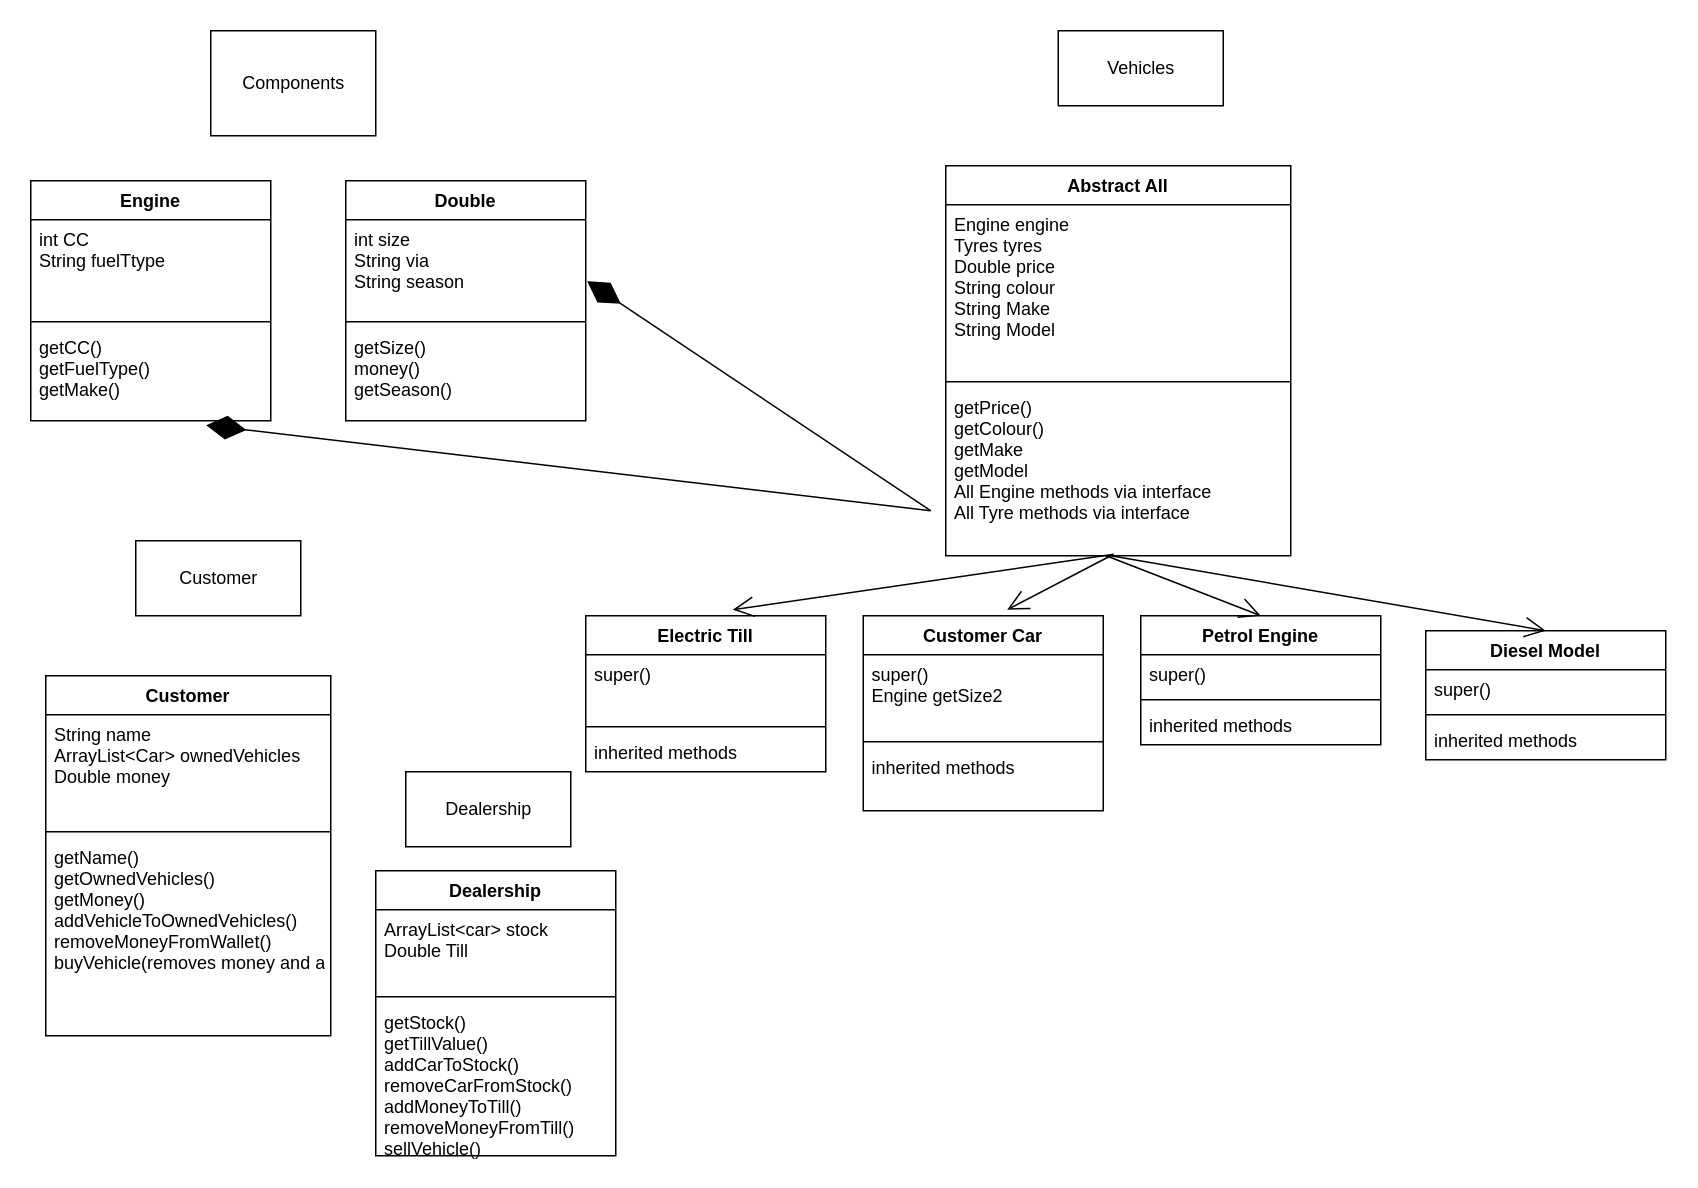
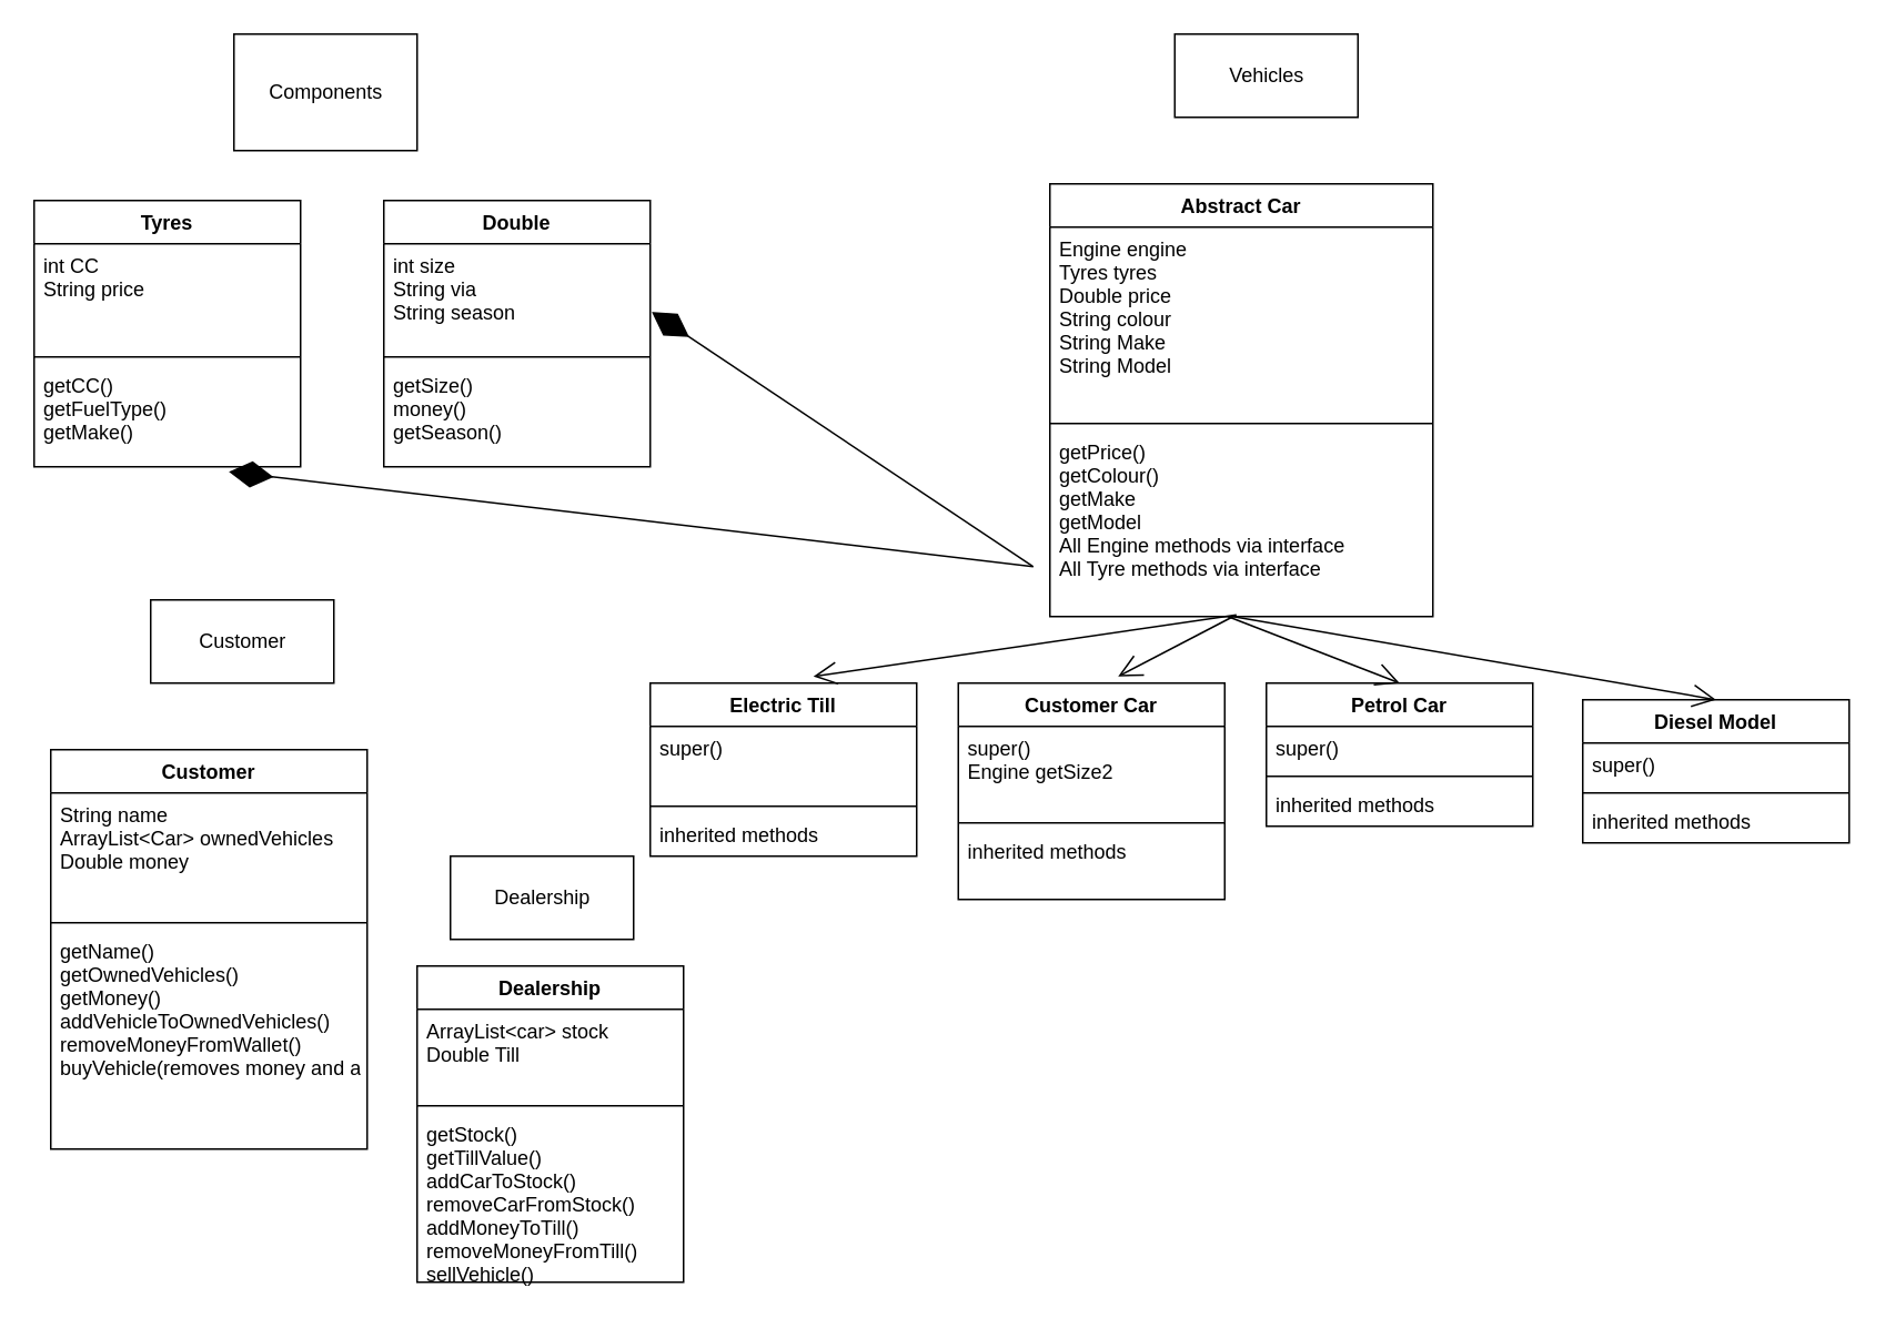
  <mxCell id="0" />
  <mxCell id="1" parent="0" />
- <mxCell id="2" value="Engine" style="swimlane;fontStyle=1;align=center;verticalAlign=top;childLayout=stackLayout;horizontal=1;startSize=26;horizontalStack=0;resizeParent=1;resizeParentMax=0;resizeLast=0;collapsible=1;marginBottom=0;" vertex="1" parent="1"><mxGeometry x="20" y="120" width="160" height="160" as="geometry" /></mxCell>
- <mxCell id="3" value="int CC&#10;String fuelTtype&#10;" style="text;strokeColor=none;fillColor=none;align=left;verticalAlign=top;spacingLeft=4;spacingRight=4;overflow=hidden;rotatable=0;points=[[0,0.5],[1,0.5]];portConstraint=eastwest;" vertex="1" parent="2"><mxGeometry y="26" width="160" height="64" as="geometry" /></mxCell>
+ <mxCell id="2" value="Tyres" style="swimlane;fontStyle=1;align=center;verticalAlign=top;childLayout=stackLayout;horizontal=1;startSize=26;horizontalStack=0;resizeParent=1;resizeParentMax=0;resizeLast=0;collapsible=1;marginBottom=0;" vertex="1" parent="1"><mxGeometry x="20" y="120" width="160" height="160" as="geometry" /></mxCell>
+ <mxCell id="3" value="int CC&#10;String price&#10;" style="text;strokeColor=none;fillColor=none;align=left;verticalAlign=top;spacingLeft=4;spacingRight=4;overflow=hidden;rotatable=0;points=[[0,0.5],[1,0.5]];portConstraint=eastwest;" vertex="1" parent="2"><mxGeometry y="26" width="160" height="64" as="geometry" /></mxCell>
  <mxCell id="4" value="" style="line;strokeWidth=1;fillColor=none;align=left;verticalAlign=middle;spacingTop=-1;spacingLeft=3;spacingRight=3;rotatable=0;labelPosition=right;points=[];portConstraint=eastwest;" vertex="1" parent="2"><mxGeometry y="90" width="160" height="8" as="geometry" /></mxCell>
  <mxCell id="5" value="getCC()&#10;getFuelType()&#10;getMake()" style="text;strokeColor=none;fillColor=none;align=left;verticalAlign=top;spacingLeft=4;spacingRight=4;overflow=hidden;rotatable=0;points=[[0,0.5],[1,0.5]];portConstraint=eastwest;" vertex="1" parent="2"><mxGeometry y="98" width="160" height="62" as="geometry" /></mxCell>
  <mxCell id="6" value="Components" style="html=1;" vertex="1" parent="1"><mxGeometry x="140" y="20" width="110" height="70" as="geometry" /></mxCell>
  <mxCell id="7" value="Double" style="swimlane;fontStyle=1;align=center;verticalAlign=top;childLayout=stackLayout;horizontal=1;startSize=26;horizontalStack=0;resizeParent=1;resizeParentMax=0;resizeLast=0;collapsible=1;marginBottom=0;" vertex="1" parent="1"><mxGeometry x="230" y="120" width="160" height="160" as="geometry" /></mxCell>
  <mxCell id="8" value="int size&#10;String via&#10;String season" style="text;strokeColor=none;fillColor=none;align=left;verticalAlign=top;spacingLeft=4;spacingRight=4;overflow=hidden;rotatable=0;points=[[0,0.5],[1,0.5]];portConstraint=eastwest;" vertex="1" parent="7"><mxGeometry y="26" width="160" height="64" as="geometry" /></mxCell>
  <mxCell id="9" value="" style="line;strokeWidth=1;fillColor=none;align=left;verticalAlign=middle;spacingTop=-1;spacingLeft=3;spacingRight=3;rotatable=0;labelPosition=right;points=[];portConstraint=eastwest;" vertex="1" parent="7"><mxGeometry y="90" width="160" height="8" as="geometry" /></mxCell>
  <mxCell id="10" value="getSize()&#10;money()&#10;getSeason()" style="text;strokeColor=none;fillColor=none;align=left;verticalAlign=top;spacingLeft=4;spacingRight=4;overflow=hidden;rotatable=0;points=[[0,0.5],[1,0.5]];portConstraint=eastwest;" vertex="1" parent="7"><mxGeometry y="98" width="160" height="62" as="geometry" /></mxCell>
  <mxCell id="11" value="Vehicles" style="html=1;" vertex="1" parent="1"><mxGeometry x="705" y="20" width="110" height="50" as="geometry" /></mxCell>
- <mxCell id="12" value="Abstract All" style="swimlane;fontStyle=1;align=center;verticalAlign=top;childLayout=stackLayout;horizontal=1;startSize=26;horizontalStack=0;resizeParent=1;resizeParentMax=0;resizeLast=0;collapsible=1;marginBottom=0;" vertex="1" parent="1"><mxGeometry x="630" y="110" width="230" height="260" as="geometry" /></mxCell>
+ <mxCell id="12" value="Abstract Car" style="swimlane;fontStyle=1;align=center;verticalAlign=top;childLayout=stackLayout;horizontal=1;startSize=26;horizontalStack=0;resizeParent=1;resizeParentMax=0;resizeLast=0;collapsible=1;marginBottom=0;" vertex="1" parent="1"><mxGeometry x="630" y="110" width="230" height="260" as="geometry" /></mxCell>
  <mxCell id="13" value="Engine engine&#10;Tyres tyres&#10;Double price&#10;String colour&#10;String Make&#10;String Model" style="text;strokeColor=none;fillColor=none;align=left;verticalAlign=top;spacingLeft=4;spacingRight=4;overflow=hidden;rotatable=0;points=[[0,0.5],[1,0.5]];portConstraint=eastwest;" vertex="1" parent="12"><mxGeometry y="26" width="230" height="114" as="geometry" /></mxCell>
  <mxCell id="14" value="" style="line;strokeWidth=1;fillColor=none;align=left;verticalAlign=middle;spacingTop=-1;spacingLeft=3;spacingRight=3;rotatable=0;labelPosition=right;points=[];portConstraint=eastwest;" vertex="1" parent="12"><mxGeometry y="140" width="230" height="8" as="geometry" /></mxCell>
  <mxCell id="15" value="getPrice()&#10;getColour()&#10;getMake&#10;getModel&#10;All Engine methods via interface&#10;All Tyre methods via interface" style="text;strokeColor=none;fillColor=none;align=left;verticalAlign=top;spacingLeft=4;spacingRight=4;overflow=hidden;rotatable=0;points=[[0,0.5],[1,0.5]];portConstraint=eastwest;" vertex="1" parent="12"><mxGeometry y="148" width="230" height="112" as="geometry" /></mxCell>
  <mxCell id="16" value="Customer" style="html=1;" vertex="1" parent="1"><mxGeometry x="90" y="360" width="110" height="50" as="geometry" /></mxCell>
  <mxCell id="17" value="Electric Till" style="swimlane;fontStyle=1;align=center;verticalAlign=top;childLayout=stackLayout;horizontal=1;startSize=26;horizontalStack=0;resizeParent=1;resizeParentMax=0;resizeLast=0;collapsible=1;marginBottom=0;" vertex="1" parent="1"><mxGeometry x="390" y="410" width="160" height="104" as="geometry" /></mxCell>
  <mxCell id="18" value="super()" style="text;strokeColor=none;fillColor=none;align=left;verticalAlign=top;spacingLeft=4;spacingRight=4;overflow=hidden;rotatable=0;points=[[0,0.5],[1,0.5]];portConstraint=eastwest;" vertex="1" parent="17"><mxGeometry y="26" width="160" height="44" as="geometry" /></mxCell>
  <mxCell id="19" value="" style="line;strokeWidth=1;fillColor=none;align=left;verticalAlign=middle;spacingTop=-1;spacingLeft=3;spacingRight=3;rotatable=0;labelPosition=right;points=[];portConstraint=eastwest;" vertex="1" parent="17"><mxGeometry y="70" width="160" height="8" as="geometry" /></mxCell>
  <mxCell id="20" value="inherited methods" style="text;strokeColor=none;fillColor=none;align=left;verticalAlign=top;spacingLeft=4;spacingRight=4;overflow=hidden;rotatable=0;points=[[0,0.5],[1,0.5]];portConstraint=eastwest;" vertex="1" parent="17"><mxGeometry y="78" width="160" height="26" as="geometry" /></mxCell>
  <mxCell id="21" value="Customer Car" style="swimlane;fontStyle=1;align=center;verticalAlign=top;childLayout=stackLayout;horizontal=1;startSize=26;horizontalStack=0;resizeParent=1;resizeParentMax=0;resizeLast=0;collapsible=1;marginBottom=0;" vertex="1" parent="1"><mxGeometry x="575" y="410" width="160" height="130" as="geometry" /></mxCell>
  <mxCell id="22" value="super()&#10;Engine getSize2" style="text;strokeColor=none;fillColor=none;align=left;verticalAlign=top;spacingLeft=4;spacingRight=4;overflow=hidden;rotatable=0;points=[[0,0.5],[1,0.5]];portConstraint=eastwest;" vertex="1" parent="21"><mxGeometry y="26" width="160" height="54" as="geometry" /></mxCell>
  <mxCell id="23" value="" style="line;strokeWidth=1;fillColor=none;align=left;verticalAlign=middle;spacingTop=-1;spacingLeft=3;spacingRight=3;rotatable=0;labelPosition=right;points=[];portConstraint=eastwest;" vertex="1" parent="21"><mxGeometry y="80" width="160" height="8" as="geometry" /></mxCell>
  <mxCell id="24" value="inherited methods" style="text;strokeColor=none;fillColor=none;align=left;verticalAlign=top;spacingLeft=4;spacingRight=4;overflow=hidden;rotatable=0;points=[[0,0.5],[1,0.5]];portConstraint=eastwest;" vertex="1" parent="21"><mxGeometry y="88" width="160" height="42" as="geometry" /></mxCell>
  <mxCell id="25" value="Diesel Model" style="swimlane;fontStyle=1;align=center;verticalAlign=top;childLayout=stackLayout;horizontal=1;startSize=26;horizontalStack=0;resizeParent=1;resizeParentMax=0;resizeLast=0;collapsible=1;marginBottom=0;" vertex="1" parent="1"><mxGeometry x="950" y="420" width="160" height="86" as="geometry" /></mxCell>
  <mxCell id="26" value="super()" style="text;strokeColor=none;fillColor=none;align=left;verticalAlign=top;spacingLeft=4;spacingRight=4;overflow=hidden;rotatable=0;points=[[0,0.5],[1,0.5]];portConstraint=eastwest;" vertex="1" parent="25"><mxGeometry y="26" width="160" height="26" as="geometry" /></mxCell>
  <mxCell id="27" value="" style="line;strokeWidth=1;fillColor=none;align=left;verticalAlign=middle;spacingTop=-1;spacingLeft=3;spacingRight=3;rotatable=0;labelPosition=right;points=[];portConstraint=eastwest;" vertex="1" parent="25"><mxGeometry y="52" width="160" height="8" as="geometry" /></mxCell>
  <mxCell id="28" value="inherited methods" style="text;strokeColor=none;fillColor=none;align=left;verticalAlign=top;spacingLeft=4;spacingRight=4;overflow=hidden;rotatable=0;points=[[0,0.5],[1,0.5]];portConstraint=eastwest;" vertex="1" parent="25"><mxGeometry y="60" width="160" height="26" as="geometry" /></mxCell>
- <mxCell id="29" value="Petrol Engine" style="swimlane;fontStyle=1;align=center;verticalAlign=top;childLayout=stackLayout;horizontal=1;startSize=26;horizontalStack=0;resizeParent=1;resizeParentMax=0;resizeLast=0;collapsible=1;marginBottom=0;" vertex="1" parent="1"><mxGeometry x="760" y="410" width="160" height="86" as="geometry" /></mxCell>
+ <mxCell id="29" value="Petrol Car" style="swimlane;fontStyle=1;align=center;verticalAlign=top;childLayout=stackLayout;horizontal=1;startSize=26;horizontalStack=0;resizeParent=1;resizeParentMax=0;resizeLast=0;collapsible=1;marginBottom=0;" vertex="1" parent="1"><mxGeometry x="760" y="410" width="160" height="86" as="geometry" /></mxCell>
  <mxCell id="30" value="super()" style="text;strokeColor=none;fillColor=none;align=left;verticalAlign=top;spacingLeft=4;spacingRight=4;overflow=hidden;rotatable=0;points=[[0,0.5],[1,0.5]];portConstraint=eastwest;" vertex="1" parent="29"><mxGeometry y="26" width="160" height="26" as="geometry" /></mxCell>
  <mxCell id="31" value="" style="line;strokeWidth=1;fillColor=none;align=left;verticalAlign=middle;spacingTop=-1;spacingLeft=3;spacingRight=3;rotatable=0;labelPosition=right;points=[];portConstraint=eastwest;" vertex="1" parent="29"><mxGeometry y="52" width="160" height="8" as="geometry" /></mxCell>
  <mxCell id="32" value="inherited methods" style="text;strokeColor=none;fillColor=none;align=left;verticalAlign=top;spacingLeft=4;spacingRight=4;overflow=hidden;rotatable=0;points=[[0,0.5],[1,0.5]];portConstraint=eastwest;" vertex="1" parent="29"><mxGeometry y="60" width="160" height="26" as="geometry" /></mxCell>
  <mxCell id="33" value="Customer" style="swimlane;fontStyle=1;align=center;verticalAlign=top;childLayout=stackLayout;horizontal=1;startSize=26;horizontalStack=0;resizeParent=1;resizeParentMax=0;resizeLast=0;collapsible=1;marginBottom=0;" vertex="1" parent="1"><mxGeometry x="30" y="450" width="190" height="240" as="geometry" /></mxCell>
  <mxCell id="34" value="String name&#10;ArrayList&lt;Car&gt; ownedVehicles&#10;Double money" style="text;strokeColor=none;fillColor=none;align=left;verticalAlign=top;spacingLeft=4;spacingRight=4;overflow=hidden;rotatable=0;points=[[0,0.5],[1,0.5]];portConstraint=eastwest;" vertex="1" parent="33"><mxGeometry y="26" width="190" height="74" as="geometry" /></mxCell>
  <mxCell id="35" value="" style="line;strokeWidth=1;fillColor=none;align=left;verticalAlign=middle;spacingTop=-1;spacingLeft=3;spacingRight=3;rotatable=0;labelPosition=right;points=[];portConstraint=eastwest;" vertex="1" parent="33"><mxGeometry y="100" width="190" height="8" as="geometry" /></mxCell>
  <mxCell id="36" value="getName()&#10;getOwnedVehicles()&#10;getMoney()&#10;addVehicleToOwnedVehicles()&#10;removeMoneyFromWallet()&#10;buyVehicle(removes money and adds to ownedVehicles)" style="text;strokeColor=none;fillColor=none;align=left;verticalAlign=top;spacingLeft=4;spacingRight=4;overflow=hidden;rotatable=0;points=[[0,0.5],[1,0.5]];portConstraint=eastwest;" vertex="1" parent="33"><mxGeometry y="108" width="190" height="132" as="geometry" /></mxCell>
  <mxCell id="37" value="Dealership" style="html=1;" vertex="1" parent="1"><mxGeometry x="270" y="514" width="110" height="50" as="geometry" /></mxCell>
  <mxCell id="38" value="Dealership" style="swimlane;fontStyle=1;align=center;verticalAlign=top;childLayout=stackLayout;horizontal=1;startSize=26;horizontalStack=0;resizeParent=1;resizeParentMax=0;resizeLast=0;collapsible=1;marginBottom=0;" vertex="1" parent="1"><mxGeometry x="250" y="580" width="160" height="190" as="geometry" /></mxCell>
  <mxCell id="39" value="ArrayList&lt;car&gt; stock&#10;Double Till" style="text;strokeColor=none;fillColor=none;align=left;verticalAlign=top;spacingLeft=4;spacingRight=4;overflow=hidden;rotatable=0;points=[[0,0.5],[1,0.5]];portConstraint=eastwest;" vertex="1" parent="38"><mxGeometry y="26" width="160" height="54" as="geometry" /></mxCell>
  <mxCell id="40" value="" style="line;strokeWidth=1;fillColor=none;align=left;verticalAlign=middle;spacingTop=-1;spacingLeft=3;spacingRight=3;rotatable=0;labelPosition=right;points=[];portConstraint=eastwest;" vertex="1" parent="38"><mxGeometry y="80" width="160" height="8" as="geometry" /></mxCell>
  <mxCell id="41" value="getStock()&#10;getTillValue()&#10;addCarToStock()&#10;removeCarFromStock()&#10;addMoneyToTill()&#10;removeMoneyFromTill()&#10;sellVehicle()" style="text;strokeColor=none;fillColor=none;align=left;verticalAlign=top;spacingLeft=4;spacingRight=4;overflow=hidden;rotatable=0;points=[[0,0.5],[1,0.5]];portConstraint=eastwest;" vertex="1" parent="38"><mxGeometry y="88" width="160" height="102" as="geometry" /></mxCell>
  <mxCell id="42" value="" style="endArrow=diamondThin;endFill=1;endSize=24;html=1;entryX=1.006;entryY=0.641;entryDx=0;entryDy=0;entryPerimeter=0;" edge="1" parent="1" target="8"><mxGeometry width="160" relative="1" as="geometry"><mxPoint x="620" y="340" as="sourcePoint" /><mxPoint x="570" y="340" as="targetPoint" /></mxGeometry></mxCell>
  <mxCell id="43" value="" style="endArrow=diamondThin;endFill=1;endSize=24;html=1;entryX=0.731;entryY=1.048;entryDx=0;entryDy=0;entryPerimeter=0;" edge="1" parent="1" target="5"><mxGeometry width="160" relative="1" as="geometry"><mxPoint x="620" y="340" as="sourcePoint" /><mxPoint x="570" y="340" as="targetPoint" /></mxGeometry></mxCell>
  <mxCell id="44" value="" style="endArrow=open;endFill=1;endSize=12;html=1;exitX=0.487;exitY=0.991;exitDx=0;exitDy=0;exitPerimeter=0;" edge="1" parent="1" source="15"><mxGeometry width="160" relative="1" as="geometry"><mxPoint x="410" y="340" as="sourcePoint" /><mxPoint x="488" y="406" as="targetPoint" /></mxGeometry></mxCell>
  <mxCell id="45" value="" style="endArrow=open;endFill=1;endSize=12;html=1;entryX=0.6;entryY=-0.031;entryDx=0;entryDy=0;entryPerimeter=0;" edge="1" parent="1" target="21"><mxGeometry width="160" relative="1" as="geometry"><mxPoint x="740" y="370" as="sourcePoint" /><mxPoint x="570" y="340" as="targetPoint" /></mxGeometry></mxCell>
  <mxCell id="46" value="" style="endArrow=open;endFill=1;endSize=12;html=1;exitX=0.465;exitY=1;exitDx=0;exitDy=0;exitPerimeter=0;entryX=0.5;entryY=0;entryDx=0;entryDy=0;" edge="1" parent="1" source="15" target="29"><mxGeometry width="160" relative="1" as="geometry"><mxPoint x="410" y="340" as="sourcePoint" /><mxPoint x="570" y="340" as="targetPoint" /></mxGeometry></mxCell>
  <mxCell id="47" value="" style="endArrow=open;endFill=1;endSize=12;html=1;entryX=0.5;entryY=0;entryDx=0;entryDy=0;" edge="1" parent="1" target="25"><mxGeometry width="160" relative="1" as="geometry"><mxPoint x="740" y="370" as="sourcePoint" /><mxPoint x="570" y="340" as="targetPoint" /></mxGeometry></mxCell>
